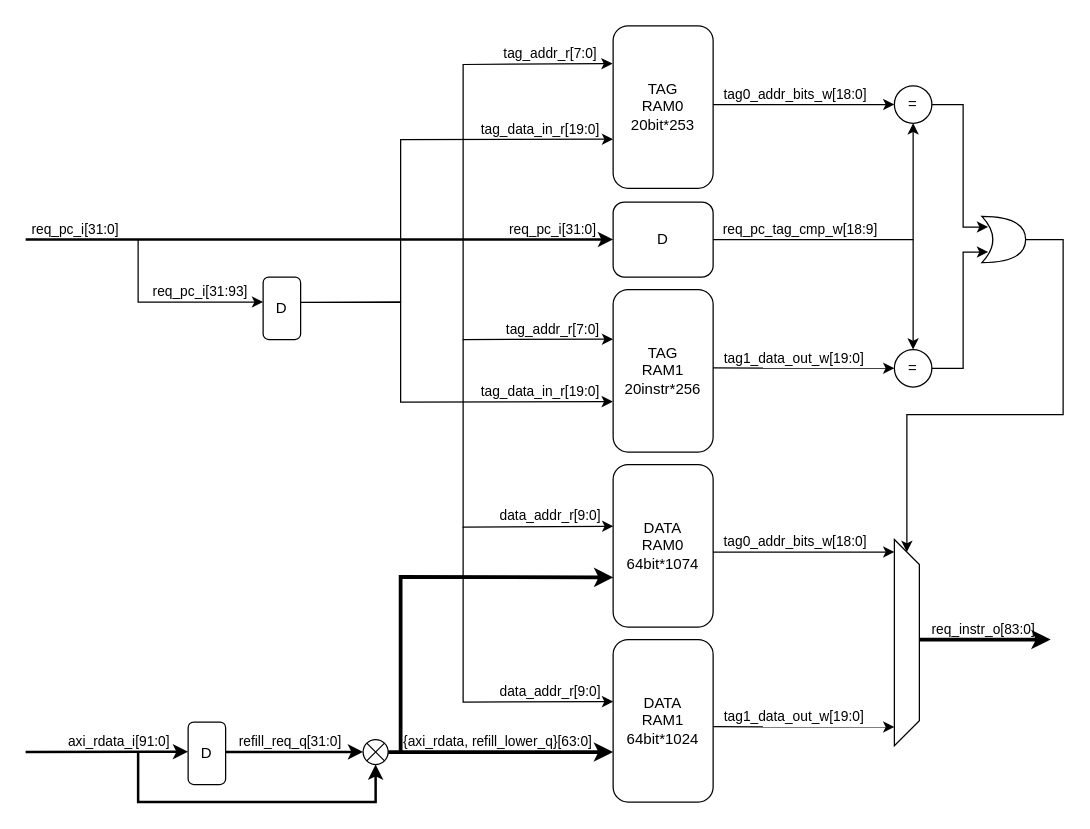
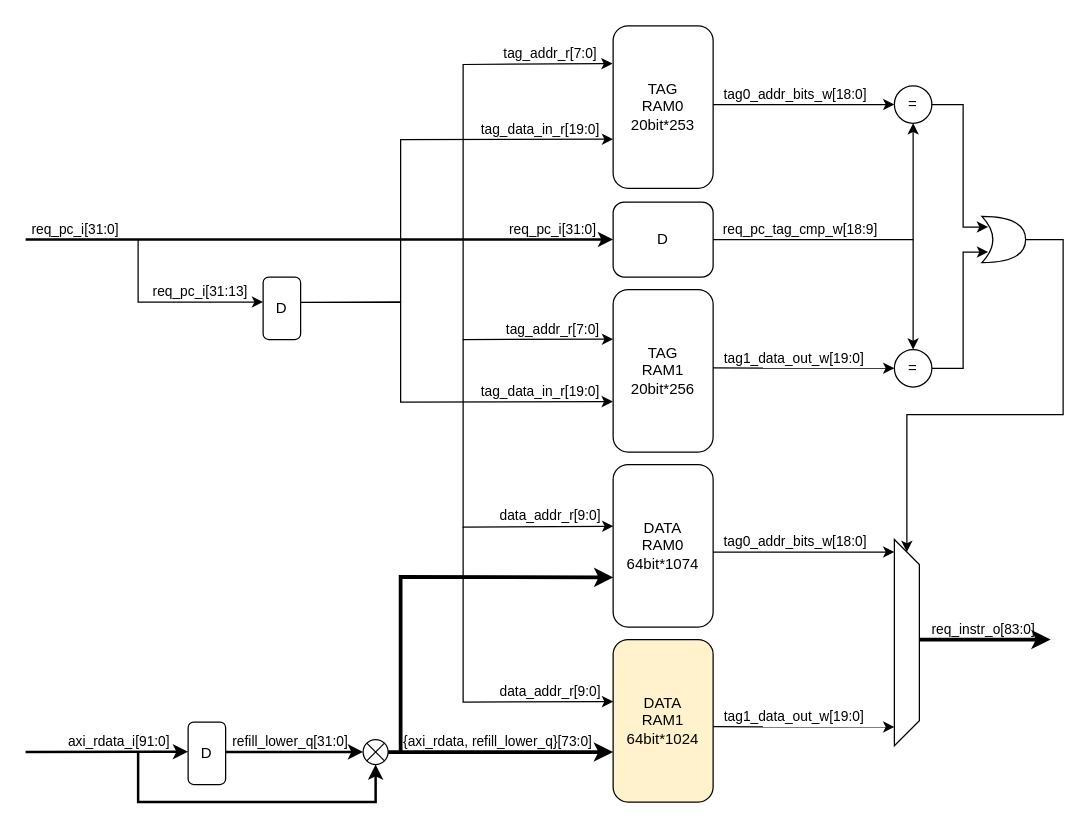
  <mxCell id="0" />
  <mxCell id="1" parent="0" />
  <mxCell id="2" value="" style="endArrow=classic;html=1;rounded=0;entryX=-0.006;entryY=0.233;entryDx=0;entryDy=0;entryPerimeter=0;" parent="1" target="6" edge="1"><mxGeometry width="50" height="50" relative="1" as="geometry"><mxPoint x="370" y="191" as="sourcePoint" /><mxPoint x="490" y="91.29" as="targetPoint" /><Array as="points"><mxPoint x="370" y="51" /></Array></mxGeometry></mxCell>
  <mxCell id="3" value="&lt;font style=&quot;font-size: 11px;&quot;&gt;req_pc_i[31:0]&lt;/font&gt;" style="text;strokeColor=none;align=center;fillColor=none;html=1;verticalAlign=middle;whiteSpace=wrap;rounded=0;" parent="1" vertex="1"><mxGeometry x="402" y="178" width="80" height="10" as="geometry" /></mxCell>
  <mxCell id="4" value="D" style="rounded=1;whiteSpace=wrap;html=1;" parent="1" vertex="1"><mxGeometry x="490" y="161" width="80" height="60" as="geometry" /></mxCell>
  <mxCell id="5" value="" style="endArrow=classic;html=1;rounded=0;strokeWidth=2;" parent="1" edge="1"><mxGeometry width="50" height="50" relative="1" as="geometry"><mxPoint x="20" y="191" as="sourcePoint" /><mxPoint x="490" y="191" as="targetPoint" /><Array as="points" /></mxGeometry></mxCell>
  <mxCell id="6" value="TAG&lt;br&gt;RAM0&lt;br&gt;20bit*253" style="rounded=1;whiteSpace=wrap;html=1;" parent="1" vertex="1"><mxGeometry x="490" y="20" width="80" height="130" as="geometry" /></mxCell>
  <mxCell id="7" value="&lt;font style=&quot;font-size: 11px;&quot;&gt;tag_addr_r[7:0]&lt;/font&gt;" style="text;strokeColor=none;align=center;fillColor=none;html=1;verticalAlign=middle;whiteSpace=wrap;rounded=0;" parent="1" vertex="1"><mxGeometry x="400" y="37.29" width="80" height="10" as="geometry" /></mxCell>
  <mxCell id="8" value="" style="endArrow=classic;html=1;rounded=0;entryX=0;entryY=0.306;entryDx=0;entryDy=0;entryPerimeter=0;" parent="1" target="10" edge="1"><mxGeometry width="50" height="50" relative="1" as="geometry"><mxPoint x="370" y="191" as="sourcePoint" /><mxPoint x="490" y="291" as="targetPoint" /><Array as="points"><mxPoint x="370" y="271" /></Array></mxGeometry></mxCell>
  <mxCell id="9" value="&lt;font style=&quot;font-size: 11px;&quot;&gt;tag_addr_r[7:0]&lt;/font&gt;" style="text;strokeColor=none;align=center;fillColor=none;html=1;verticalAlign=middle;whiteSpace=wrap;rounded=0;" parent="1" vertex="1"><mxGeometry x="402" y="258" width="80" height="10" as="geometry" /></mxCell>
- <mxCell id="10" value="TAG&lt;br&gt;RAM1&lt;br&gt;20instr*256" style="rounded=1;whiteSpace=wrap;html=1;" parent="1" vertex="1"><mxGeometry x="490" y="231" width="80" height="130" as="geometry" /></mxCell>
+ <mxCell id="10" value="TAG&lt;br&gt;RAM1&lt;br&gt;20bit*256" style="rounded=1;whiteSpace=wrap;html=1;" parent="1" vertex="1"><mxGeometry x="490" y="231" width="80" height="130" as="geometry" /></mxCell>
  <mxCell id="11" value="" style="endArrow=classic;html=1;rounded=0;entryX=0;entryY=0.5;entryDx=0;entryDy=0;" parent="1" target="15" edge="1"><mxGeometry width="50" height="50" relative="1" as="geometry"><mxPoint x="570" y="83" as="sourcePoint" /><mxPoint x="710" y="83" as="targetPoint" /></mxGeometry></mxCell>
  <mxCell id="12" value="" style="endArrow=classic;html=1;rounded=0;entryX=0;entryY=0.5;entryDx=0;entryDy=0;" parent="1" target="16" edge="1"><mxGeometry width="50" height="50" relative="1" as="geometry"><mxPoint x="570" y="293.79" as="sourcePoint" /><mxPoint x="710" y="294" as="targetPoint" /></mxGeometry></mxCell>
  <mxCell id="13" value="&lt;font style=&quot;font-size: 11px;&quot;&gt;tag0_addr_bits_w[18:0]&lt;/font&gt;" style="text;strokeColor=none;align=center;fillColor=none;html=1;verticalAlign=middle;whiteSpace=wrap;rounded=0;" parent="1" vertex="1"><mxGeometry x="581" y="70" width="110" height="10" as="geometry" /></mxCell>
  <mxCell id="14" value="&lt;font style=&quot;font-size: 11px;&quot;&gt;tag1_data_out_w[19:0]&lt;/font&gt;" style="text;strokeColor=none;align=center;fillColor=none;html=1;verticalAlign=middle;whiteSpace=wrap;rounded=0;" parent="1" vertex="1"><mxGeometry x="580" y="281" width="110" height="10" as="geometry" /></mxCell>
  <mxCell id="15" value="=" style="ellipse;whiteSpace=wrap;html=1;aspect=fixed;" parent="1" vertex="1"><mxGeometry x="715" y="68" width="30" height="30" as="geometry" /></mxCell>
  <mxCell id="16" value="=" style="ellipse;whiteSpace=wrap;html=1;aspect=fixed;" parent="1" vertex="1"><mxGeometry x="715" y="279" width="30" height="30" as="geometry" /></mxCell>
  <mxCell id="17" value="" style="endArrow=classic;html=1;rounded=0;entryX=0.5;entryY=1;entryDx=0;entryDy=0;" parent="1" target="15" edge="1"><mxGeometry width="50" height="50" relative="1" as="geometry"><mxPoint x="570" y="191" as="sourcePoint" /><mxPoint x="730" y="118" as="targetPoint" /><Array as="points"><mxPoint x="730" y="191" /></Array></mxGeometry></mxCell>
  <mxCell id="18" value="" style="endArrow=classic;html=1;rounded=0;entryX=0.5;entryY=0;entryDx=0;entryDy=0;" parent="1" target="16" edge="1"><mxGeometry width="50" height="50" relative="1" as="geometry"><mxPoint x="730" y="191" as="sourcePoint" /><mxPoint x="715" y="211" as="targetPoint" /></mxGeometry></mxCell>
  <mxCell id="19" value="&lt;font style=&quot;font-size: 11px;&quot;&gt;req_pc_tag_cmp_w[18:9]&lt;/font&gt;" style="text;strokeColor=none;align=center;fillColor=none;html=1;verticalAlign=middle;whiteSpace=wrap;rounded=0;" parent="1" vertex="1"><mxGeometry x="575" y="178" width="130" height="10" as="geometry" /></mxCell>
  <mxCell id="20" value="" style="endArrow=classic;html=1;rounded=0;" parent="1" edge="1"><mxGeometry width="50" height="50" relative="1" as="geometry"><mxPoint x="745" y="83" as="sourcePoint" /><mxPoint x="790" y="181" as="targetPoint" /><Array as="points"><mxPoint x="770" y="83" /><mxPoint x="770" y="181" /></Array></mxGeometry></mxCell>
  <mxCell id="21" value="" style="endArrow=classic;html=1;rounded=0;exitX=1;exitY=0.5;exitDx=0;exitDy=0;" parent="1" source="16" edge="1"><mxGeometry width="50" height="50" relative="1" as="geometry"><mxPoint x="745" y="291" as="sourcePoint" /><mxPoint x="790" y="201" as="targetPoint" /><Array as="points"><mxPoint x="770" y="294" /><mxPoint x="770" y="201" /></Array></mxGeometry></mxCell>
  <mxCell id="22" value="" style="shape=xor;whiteSpace=wrap;html=1;" parent="1" vertex="1"><mxGeometry x="785" y="172.5" width="35" height="37" as="geometry" /></mxCell>
  <mxCell id="23" value="" style="endArrow=classic;html=1;rounded=0;exitX=1;exitY=0.5;exitDx=0;exitDy=0;exitPerimeter=0;endFill=1;entryX=0;entryY=0.5;entryDx=0;entryDy=0;" parent="1" source="22" target="34" edge="1"><mxGeometry width="50" height="50" relative="1" as="geometry"><mxPoint x="860" y="208" as="sourcePoint" /><mxPoint x="890" y="191" as="targetPoint" /><Array as="points"><mxPoint x="850" y="191" /><mxPoint x="850" y="331" /><mxPoint x="725" y="331" /></Array></mxGeometry></mxCell>
  <mxCell id="24" value="" style="endArrow=classic;html=1;rounded=0;entryX=0.002;entryY=0.38;entryDx=0;entryDy=0;entryPerimeter=0;" parent="1" target="25" edge="1"><mxGeometry width="50" height="50" relative="1" as="geometry"><mxPoint x="370" y="271" as="sourcePoint" /><mxPoint x="490" y="441" as="targetPoint" /><Array as="points"><mxPoint x="370" y="421" /></Array></mxGeometry></mxCell>
  <mxCell id="25" value="DATA&lt;br&gt;RAM0&lt;br&gt;64bit*1074" style="rounded=1;whiteSpace=wrap;html=1;" parent="1" vertex="1"><mxGeometry x="490" y="371" width="80" height="130" as="geometry" /></mxCell>
- <mxCell id="26" value="DATA&lt;br&gt;RAM1&lt;br&gt;64bit*1024" style="rounded=1;whiteSpace=wrap;html=1;" parent="1" vertex="1"><mxGeometry x="490" y="511" width="80" height="130" as="geometry" /></mxCell>
+ <mxCell id="26" value="DATA&lt;br&gt;RAM1&lt;br&gt;64bit*1024" style="rounded=1;whiteSpace=wrap;html=1;fillColor=#fff2cc;" parent="1" vertex="1"><mxGeometry x="490" y="511" width="80" height="130" as="geometry" /></mxCell>
  <mxCell id="27" value="" style="endArrow=classic;html=1;rounded=0;entryX=0;entryY=0.382;entryDx=0;entryDy=0;entryPerimeter=0;" parent="1" target="26" edge="1"><mxGeometry width="50" height="50" relative="1" as="geometry"><mxPoint x="370" y="421" as="sourcePoint" /><mxPoint x="490" y="582" as="targetPoint" /><Array as="points"><mxPoint x="370" y="561" /></Array></mxGeometry></mxCell>
  <mxCell id="28" value="&lt;font style=&quot;font-size: 11px;&quot;&gt;data_addr_r[9:0]&lt;/font&gt;" style="text;strokeColor=none;align=center;fillColor=none;html=1;verticalAlign=middle;whiteSpace=wrap;rounded=0;" parent="1" vertex="1"><mxGeometry x="400" y="407" width="80" height="10" as="geometry" /></mxCell>
  <mxCell id="29" value="&lt;font style=&quot;font-size: 11px;&quot;&gt;data_addr_r[9:0]&lt;/font&gt;" style="text;strokeColor=none;align=center;fillColor=none;html=1;verticalAlign=middle;whiteSpace=wrap;rounded=0;" parent="1" vertex="1"><mxGeometry x="400" y="548" width="80" height="10" as="geometry" /></mxCell>
  <mxCell id="30" value="" style="endArrow=classic;html=1;rounded=0;entryX=0;entryY=0.5;entryDx=0;entryDy=0;" parent="1" edge="1"><mxGeometry width="50" height="50" relative="1" as="geometry"><mxPoint x="570" y="441" as="sourcePoint" /><mxPoint x="715" y="441" as="targetPoint" /></mxGeometry></mxCell>
  <mxCell id="31" value="" style="endArrow=classic;html=1;rounded=0;entryX=0;entryY=0.5;entryDx=0;entryDy=0;" parent="1" edge="1"><mxGeometry width="50" height="50" relative="1" as="geometry"><mxPoint x="570" y="580.79" as="sourcePoint" /><mxPoint x="715" y="581" as="targetPoint" /></mxGeometry></mxCell>
  <mxCell id="32" value="&lt;font style=&quot;font-size: 11px;&quot;&gt;tag0_addr_bits_w[18:0]&lt;/font&gt;" style="text;strokeColor=none;align=center;fillColor=none;html=1;verticalAlign=middle;whiteSpace=wrap;rounded=0;" parent="1" vertex="1"><mxGeometry x="581" y="428" width="110" height="10" as="geometry" /></mxCell>
  <mxCell id="33" value="&lt;font style=&quot;font-size: 11px;&quot;&gt;tag1_data_out_w[19:0]&lt;/font&gt;" style="text;strokeColor=none;align=center;fillColor=none;html=1;verticalAlign=middle;whiteSpace=wrap;rounded=0;" parent="1" vertex="1"><mxGeometry x="580" y="568" width="110" height="10" as="geometry" /></mxCell>
  <mxCell id="34" value="" style="shape=trapezoid;perimeter=trapezoidPerimeter;whiteSpace=wrap;html=1;fixedSize=1;rotation=90;" parent="1" vertex="1"><mxGeometry x="642.5" y="503.5" width="165" height="20" as="geometry" /></mxCell>
  <mxCell id="35" value="" style="endArrow=classic;html=1;rounded=0;strokeWidth=3;" parent="1" edge="1"><mxGeometry width="50" height="50" relative="1" as="geometry"><mxPoint x="735" y="511" as="sourcePoint" /><mxPoint x="840" y="511" as="targetPoint" /></mxGeometry></mxCell>
  <mxCell id="36" value="&lt;font style=&quot;font-size: 11px;&quot;&gt;req_instr_o[83:0]&lt;/font&gt;" style="text;strokeColor=none;align=center;fillColor=none;html=1;verticalAlign=middle;whiteSpace=wrap;rounded=0;" parent="1" vertex="1"><mxGeometry x="745" y="497.5" width="82.5" height="10" as="geometry" /></mxCell>
  <mxCell id="37" value="" style="endArrow=classic;html=1;rounded=0;strokeWidth=3;" parent="1" edge="1"><mxGeometry width="50" height="50" relative="1" as="geometry"><mxPoint x="310" y="601" as="sourcePoint" /><mxPoint x="490" y="601" as="targetPoint" /></mxGeometry></mxCell>
  <mxCell id="38" value="" style="shape=sumEllipse;perimeter=ellipsePerimeter;whiteSpace=wrap;html=1;backgroundOutline=1;" parent="1" vertex="1"><mxGeometry x="290" y="591" width="20" height="20" as="geometry" /></mxCell>
- <mxCell id="39" value="&lt;font style=&quot;font-size: 11px;&quot;&gt;{axi_rdata, refill_lower_q}[63:0]&lt;/font&gt;" style="text;strokeColor=none;align=center;fillColor=none;html=1;verticalAlign=middle;whiteSpace=wrap;rounded=0;" parent="1" vertex="1"><mxGeometry x="318" y="588" width="160" height="10" as="geometry" /></mxCell>
+ <mxCell id="39" value="&lt;font style=&quot;font-size: 11px;&quot;&gt;{axi_rdata, refill_lower_q}[73:0]&lt;/font&gt;" style="text;strokeColor=none;align=center;fillColor=none;html=1;verticalAlign=middle;whiteSpace=wrap;rounded=0;" parent="1" vertex="1"><mxGeometry x="318" y="588" width="160" height="10" as="geometry" /></mxCell>
  <mxCell id="40" value="" style="endArrow=classic;html=1;rounded=0;strokeWidth=2;" parent="1" edge="1"><mxGeometry width="50" height="50" relative="1" as="geometry"><mxPoint x="20" y="601" as="sourcePoint" /><mxPoint x="150" y="600.8" as="targetPoint" /><Array as="points"><mxPoint x="120" y="600.8" /></Array></mxGeometry></mxCell>
  <mxCell id="41" value="D" style="rounded=1;whiteSpace=wrap;html=1;" parent="1" vertex="1"><mxGeometry x="150" y="577" width="30" height="50" as="geometry" /></mxCell>
  <mxCell id="42" value="" style="endArrow=classic;html=1;rounded=0;strokeWidth=2;" parent="1" edge="1"><mxGeometry width="50" height="50" relative="1" as="geometry"><mxPoint x="180" y="601" as="sourcePoint" /><mxPoint x="290" y="600.92" as="targetPoint" /><Array as="points" /></mxGeometry></mxCell>
- <mxCell id="43" value="&lt;font style=&quot;font-size: 11px;&quot;&gt;refill_req_q[31:0]&lt;/font&gt;" style="text;strokeColor=none;align=center;fillColor=none;html=1;verticalAlign=middle;whiteSpace=wrap;rounded=0;" parent="1" vertex="1"><mxGeometry x="187" y="588" width="90" height="10" as="geometry" /></mxCell>
+ <mxCell id="43" value="&lt;font style=&quot;font-size: 11px;&quot;&gt;refill_lower_q[31:0]&lt;/font&gt;" style="text;strokeColor=none;align=center;fillColor=none;html=1;verticalAlign=middle;whiteSpace=wrap;rounded=0;" parent="1" vertex="1"><mxGeometry x="187" y="588" width="90" height="10" as="geometry" /></mxCell>
  <mxCell id="44" value="&lt;font style=&quot;font-size: 11px;&quot;&gt;axi_rdata_i[91:0]&lt;/font&gt;" style="text;strokeColor=none;align=center;fillColor=none;html=1;verticalAlign=middle;whiteSpace=wrap;rounded=0;" parent="1" vertex="1"><mxGeometry x="50" y="588" width="90" height="10" as="geometry" /></mxCell>
  <mxCell id="45" value="" style="endArrow=classic;html=1;rounded=0;entryX=0.5;entryY=1;entryDx=0;entryDy=0;strokeWidth=2;" parent="1" target="38" edge="1"><mxGeometry width="50" height="50" relative="1" as="geometry"><mxPoint x="110" y="601" as="sourcePoint" /><mxPoint x="270" y="631" as="targetPoint" /><Array as="points"><mxPoint x="110" y="641" /><mxPoint x="300" y="641" /></Array></mxGeometry></mxCell>
  <mxCell id="46" value="" style="endArrow=classic;html=1;rounded=0;entryX=0.002;entryY=0.695;entryDx=0;entryDy=0;entryPerimeter=0;strokeWidth=3;" parent="1" target="25" edge="1"><mxGeometry width="50" height="50" relative="1" as="geometry"><mxPoint x="320" y="601" as="sourcePoint" /><mxPoint x="480" y="461" as="targetPoint" /><Array as="points"><mxPoint x="320" y="461" /></Array></mxGeometry></mxCell>
  <mxCell id="47" value="&lt;font style=&quot;font-size: 11px;&quot;&gt;req_pc_i[31:0]&lt;/font&gt;" style="text;strokeColor=none;align=center;fillColor=none;html=1;verticalAlign=middle;whiteSpace=wrap;rounded=0;" parent="1" vertex="1"><mxGeometry x="20" y="178" width="80" height="10" as="geometry" /></mxCell>
  <mxCell id="48" value="" style="endArrow=classic;html=1;rounded=0;entryX=0;entryY=0.4;entryDx=0;entryDy=0;entryPerimeter=0;" parent="1" target="49" edge="1"><mxGeometry width="50" height="50" relative="1" as="geometry"><mxPoint x="110" y="191" as="sourcePoint" /><mxPoint x="170" y="241" as="targetPoint" /><Array as="points"><mxPoint x="110" y="241" /></Array></mxGeometry></mxCell>
  <mxCell id="49" value="D" style="rounded=1;whiteSpace=wrap;html=1;" parent="1" vertex="1"><mxGeometry x="210" y="221" width="30" height="50" as="geometry" /></mxCell>
- <mxCell id="50" value="&lt;font style=&quot;font-size: 11px;&quot;&gt;req_pc_i[31:93]&lt;/font&gt;" style="text;strokeColor=none;align=center;fillColor=none;html=1;verticalAlign=middle;whiteSpace=wrap;rounded=0;" parent="1" vertex="1"><mxGeometry x="120" y="228" width="80" height="10" as="geometry" /></mxCell>
+ <mxCell id="50" value="&lt;font style=&quot;font-size: 11px;&quot;&gt;req_pc_i[31:13]&lt;/font&gt;" style="text;strokeColor=none;align=center;fillColor=none;html=1;verticalAlign=middle;whiteSpace=wrap;rounded=0;" parent="1" vertex="1"><mxGeometry x="120" y="228" width="80" height="10" as="geometry" /></mxCell>
  <mxCell id="51" value="" style="endArrow=classic;html=1;rounded=0;entryX=-0.003;entryY=0.69;entryDx=0;entryDy=0;entryPerimeter=0;exitX=0.999;exitY=0.404;exitDx=0;exitDy=0;exitPerimeter=0;" parent="1" source="49" target="10" edge="1"><mxGeometry width="50" height="50" relative="1" as="geometry"><mxPoint x="240.72" y="244.5" as="sourcePoint" /><mxPoint x="490" y="325.24" as="targetPoint" /><Array as="points"><mxPoint x="320" y="241" /><mxPoint x="320" y="321" /></Array></mxGeometry></mxCell>
  <mxCell id="52" value="&lt;span style=&quot;font-size: 11px;&quot;&gt;tag_data_in_r[19:0]&lt;/span&gt;" style="text;strokeColor=none;align=center;fillColor=none;html=1;verticalAlign=middle;whiteSpace=wrap;rounded=0;" parent="1" vertex="1"><mxGeometry x="392" y="308" width="80" height="10" as="geometry" /></mxCell>
  <mxCell id="53" value="" style="endArrow=classic;html=1;rounded=0;entryX=0;entryY=0.698;entryDx=0;entryDy=0;entryPerimeter=0;" parent="1" target="6" edge="1"><mxGeometry width="50" height="50" relative="1" as="geometry"><mxPoint x="320" y="241" as="sourcePoint" /><mxPoint x="372" y="201" as="targetPoint" /><Array as="points"><mxPoint x="320" y="111" /></Array></mxGeometry></mxCell>
  <mxCell id="54" value="&lt;span style=&quot;font-size: 11px;&quot;&gt;tag_data_in_r[19:0]&lt;/span&gt;" style="text;strokeColor=none;align=center;fillColor=none;html=1;verticalAlign=middle;whiteSpace=wrap;rounded=0;" parent="1" vertex="1"><mxGeometry x="392" y="98" width="80" height="10" as="geometry" /></mxCell>
